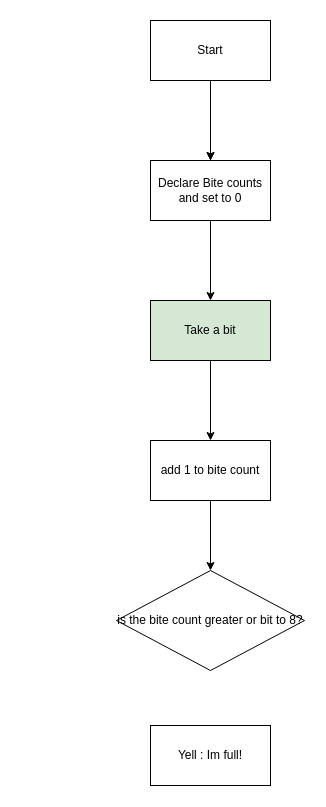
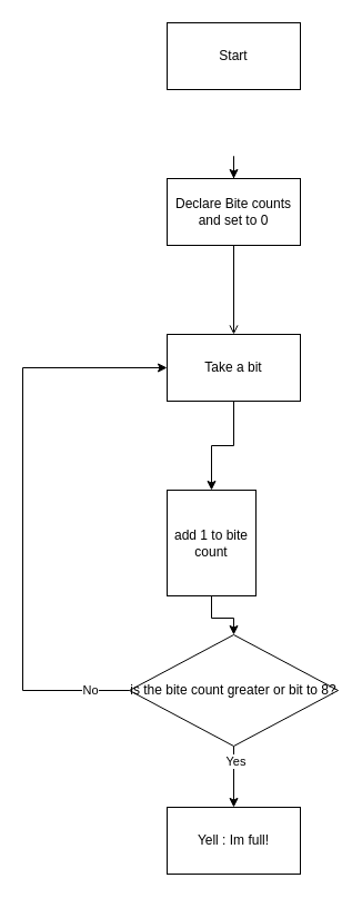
  <mxCell id="0" />
  <mxCell id="1" parent="0" />
  <mxCell id="2" value="" style="edgeStyle=orthogonalEdgeStyle;rounded=0;orthogonalLoop=1;jettySize=auto;html=1;" edge="1" parent="1" source="6"><mxGeometry relative="1" as="geometry"><mxPoint x="210" y="160" as="targetPoint" /></mxGeometry></mxCell>
  <mxCell id="3" value="Start" style="whiteSpace=wrap;html=1;rounded=0;" vertex="1" parent="1"><mxGeometry x="150" y="20" width="120" height="60" as="geometry" /></mxCell>
- <mxCell id="4" value="" style="edgeStyle=orthogonalEdgeStyle;rounded=0;orthogonalLoop=1;jettySize=auto;html=1;" edge="1" parent="1" source="3" target="6"><mxGeometry relative="1" as="geometry"><mxPoint x="210" y="80" as="sourcePoint" /><mxPoint x="210" y="160" as="targetPoint" /></mxGeometry></mxCell>
- <mxCell id="5" value="" style="edgeStyle=orthogonalEdgeStyle;rounded=0;orthogonalLoop=1;jettySize=auto;html=1;" edge="1" parent="1" source="6" target="8"><mxGeometry relative="1" as="geometry" /></mxCell>
+ <mxCell id="5" value="" style="edgeStyle=orthogonalEdgeStyle;rounded=0;orthogonalLoop=1;jettySize=auto;html=1;endArrow=open;" edge="1" parent="1" source="6" target="8"><mxGeometry relative="1" as="geometry" /></mxCell>
  <mxCell id="6" value="Declare Bite counts&lt;br&gt;and set to 0" style="rounded=0;whiteSpace=wrap;html=1;" vertex="1" parent="1"><mxGeometry x="150" y="160" width="120" height="60" as="geometry" /></mxCell>
  <mxCell id="7" value="" style="edgeStyle=orthogonalEdgeStyle;rounded=0;orthogonalLoop=1;jettySize=auto;html=1;" edge="1" parent="1" source="8" target="10"><mxGeometry relative="1" as="geometry" /></mxCell>
- <mxCell id="8" value="Take a bit" style="whiteSpace=wrap;html=1;rounded=0;fillColor=#d5e8d4;" vertex="1" parent="1"><mxGeometry x="150" y="300" width="120" height="60" as="geometry" /></mxCell>
+ <mxCell id="8" value="Take a bit" style="whiteSpace=wrap;html=1;rounded=0;" vertex="1" parent="1"><mxGeometry x="150" y="300" width="120" height="60" as="geometry" /></mxCell>
  <mxCell id="9" value="" style="edgeStyle=orthogonalEdgeStyle;rounded=0;orthogonalLoop=1;jettySize=auto;html=1;" edge="1" parent="1" source="10" target="15"><mxGeometry relative="1" as="geometry" /></mxCell>
- <mxCell id="10" value="add 1 to bite count" style="whiteSpace=wrap;html=1;rounded=0;" vertex="1" parent="1"><mxGeometry x="150" y="440" width="120" height="60" as="geometry" /></mxCell>
+ <mxCell id="10" value="add 1 to bite count" style="whiteSpace=wrap;html=1;rounded=0;" vertex="1" parent="1"><mxGeometry x="150" y="440" width="80" height="95" as="geometry" /></mxCell>
+ <mxCell id="11" value="" style="edgeStyle=orthogonalEdgeStyle;rounded=0;orthogonalLoop=1;jettySize=auto;html=1;entryX=0;entryY=0.5;entryDx=0;entryDy=0;" edge="1" parent="1" source="15" target="8"><mxGeometry relative="1" as="geometry"><mxPoint x="210" y="770" as="targetPoint" /><Array as="points"><mxPoint x="20" y="620" /><mxPoint x="20" y="330" /></Array></mxGeometry></mxCell>
+ <mxCell id="12" value="No" style="edgeLabel;html=1;align=center;verticalAlign=middle;resizable=0;points=[];" vertex="1" connectable="0" parent="11"><mxGeometry x="-0.25" y="-1" relative="1" as="geometry"><mxPoint x="59" y="97" as="offset" /></mxGeometry></mxCell>
+ <mxCell id="13" value="" style="edgeStyle=orthogonalEdgeStyle;rounded=0;orthogonalLoop=1;jettySize=auto;html=1;" edge="1" parent="1" source="15" target="16"><mxGeometry relative="1" as="geometry" /></mxCell>
+ <mxCell id="14" value="Yes" style="edgeLabel;html=1;align=center;verticalAlign=middle;resizable=0;points=[];" vertex="1" connectable="0" parent="13"><mxGeometry x="-0.543" y="1" relative="1" as="geometry"><mxPoint as="offset" /></mxGeometry></mxCell>
  <mxCell id="15" value="is the bite count greater or bit to 8?" style="rhombus;whiteSpace=wrap;html=1;rounded=0;" vertex="1" parent="1"><mxGeometry x="116" y="570" width="188" height="100" as="geometry" /></mxCell>
  <mxCell id="16" value="Yell : Im full!" style="whiteSpace=wrap;html=1;rounded=0;" vertex="1" parent="1"><mxGeometry x="150" y="725" width="120" height="60" as="geometry" /></mxCell>
